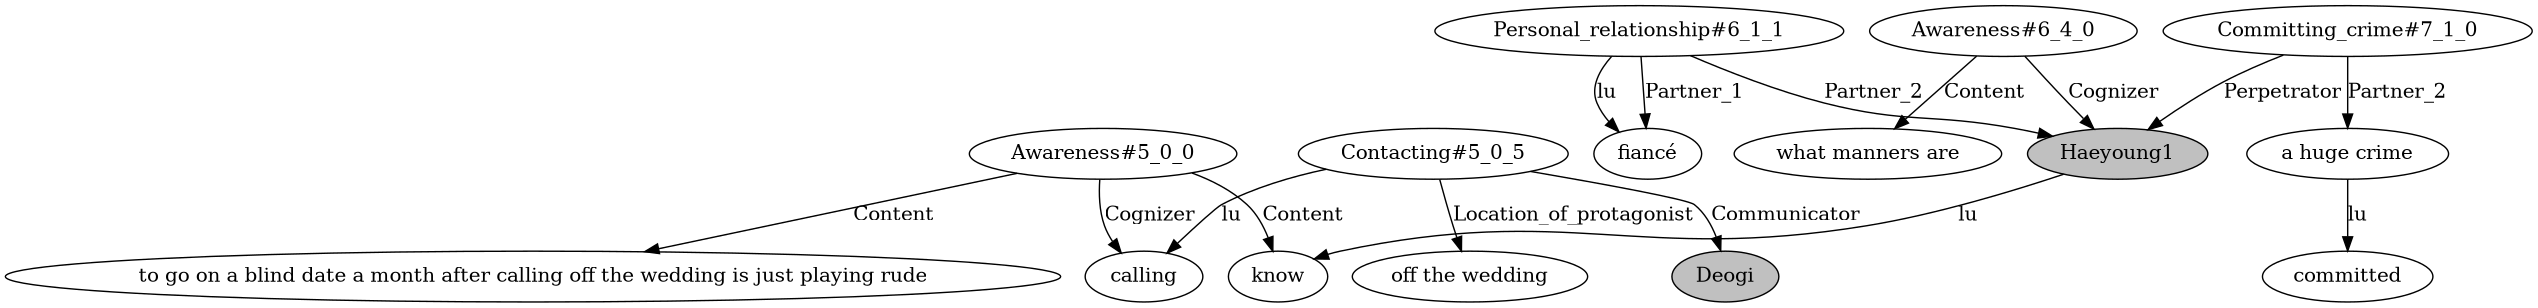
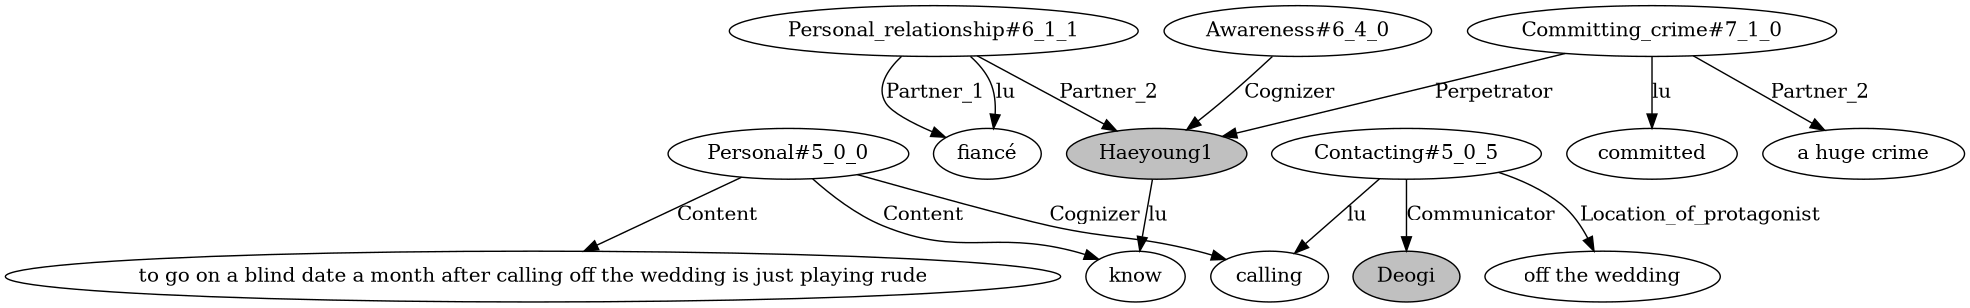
  digraph {
    n1 [fillcolor=gray label=Haeyoung1 style=filled]
    n2 [label=know]
    n3 [label="Personal_relationship#6_1_1"]
    n4 [label="fiancé"]
    n5 [label="Awareness#6_4_0"]
-   n6 [label="what manners are"]
    n7 [label="Committing_crime#7_1_0"]
    n8 [label=committed]
    n9 [label="a huge crime"]
    n10 [fillcolor=gray label=Deogi style=filled]
-   n11 [label="Awareness#5_0_0"]
+   n11 [label="Personal#5_0_0"]
    n12 [label="to go on a blind date a month after calling off the wedding is just playing rude"]
    n13 [label=calling]
    n14 [label="Contacting#5_0_5"]
    n15 [label="off the wedding"]
    n1 -> n2 [label=lu]
    n3 -> n1 [label=Partner_2]
    n3 -> n4 [label=lu]
    n3 -> n4 [label=Partner_1]
    n5 -> n1 [label=Cognizer]
-   n5 -> n6 [label=Content]
    n7 -> n1 [label=Perpetrator]
-   n9 -> n8 [label=lu]
+   n7 -> n8 [label=lu]
    n7 -> n9 [label=Partner_2]
    n11 -> n2 [label=Content]
    n11 -> n12 [label=Content]
    n11 -> n13 [label=Cognizer]
    n14 -> n10 [label=Communicator]
    n14 -> n13 [label=lu]
    n14 -> n15 [label=Location_of_protagonist]
  }
